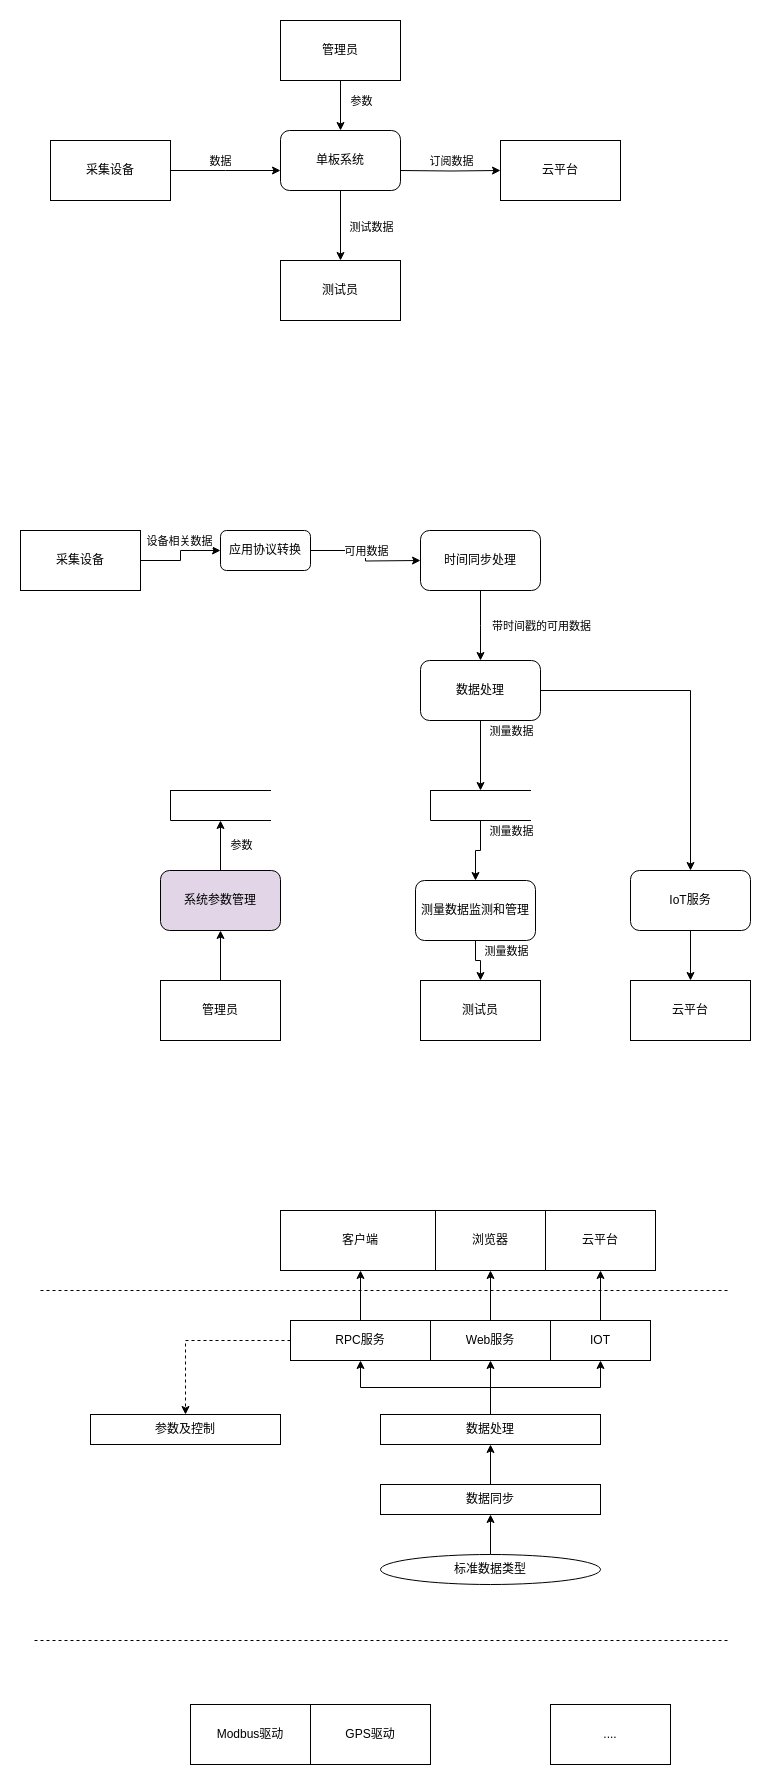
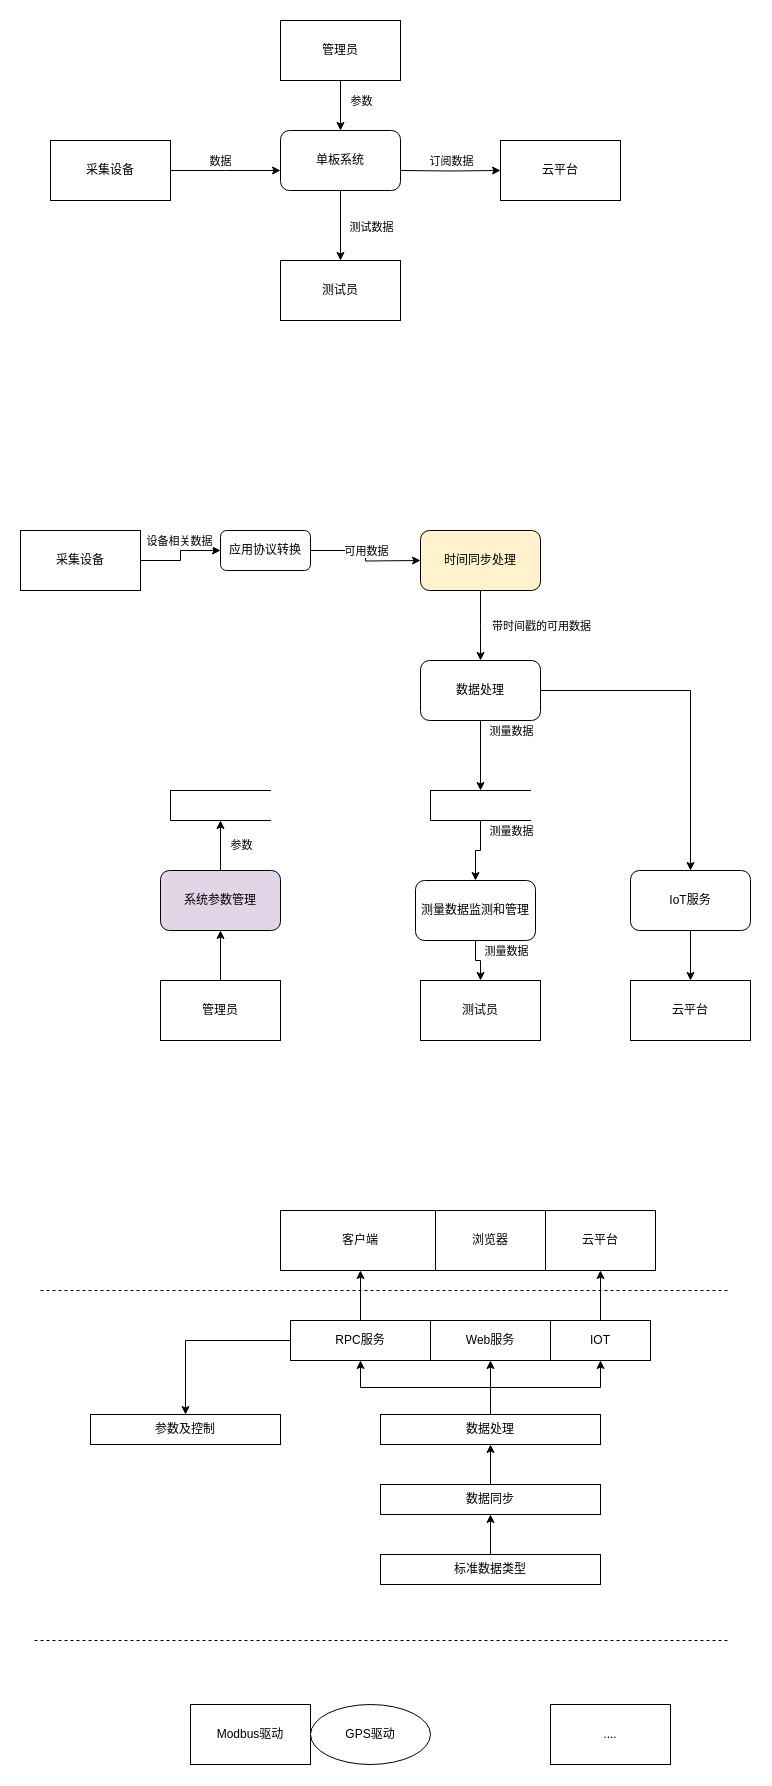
  <mxCell id="0" />
  <mxCell id="1" parent="0" />
  <mxCell id="2" value="" style="edgeStyle=orthogonalEdgeStyle;rounded=0;orthogonalLoop=1;jettySize=auto;html=1;" parent="1" source="4" edge="1"><mxGeometry relative="1" as="geometry"><mxPoint x="280" y="170" as="targetPoint" /></mxGeometry></mxCell>
  <mxCell id="3" value="数据" style="edgeLabel;html=1;align=center;verticalAlign=middle;resizable=0;points=[];" parent="2" vertex="1" connectable="0"><mxGeometry x="0.218" y="-1" relative="1" as="geometry"><mxPoint x="-17" y="-11" as="offset" /></mxGeometry></mxCell>
  <mxCell id="4" value="采集设备" style="rounded=0;whiteSpace=wrap;html=1;" parent="1" vertex="1"><mxGeometry x="50" y="140" width="120" height="60" as="geometry" /></mxCell>
  <mxCell id="5" value="" style="edgeStyle=orthogonalEdgeStyle;rounded=0;orthogonalLoop=1;jettySize=auto;html=1;exitX=0.5;exitY=1;exitDx=0;exitDy=0;" parent="1" source="25" target="9" edge="1"><mxGeometry relative="1" as="geometry"><mxPoint x="340" y="210" as="sourcePoint" /><Array as="points" /></mxGeometry></mxCell>
  <mxCell id="6" value="&lt;div&gt;测试数据&lt;/div&gt;" style="edgeLabel;html=1;align=center;verticalAlign=middle;resizable=0;points=[];" parent="5" vertex="1" connectable="0"><mxGeometry x="0.22" y="1" relative="1" as="geometry"><mxPoint x="29" y="-7" as="offset" /></mxGeometry></mxCell>
  <mxCell id="7" value="" style="edgeStyle=orthogonalEdgeStyle;rounded=0;orthogonalLoop=1;jettySize=auto;html=1;" parent="1" target="10" edge="1"><mxGeometry relative="1" as="geometry"><mxPoint x="400" y="170" as="sourcePoint" /></mxGeometry></mxCell>
  <mxCell id="8" value="订阅数据" style="edgeLabel;html=1;align=center;verticalAlign=middle;resizable=0;points=[];" parent="7" vertex="1" connectable="0"><mxGeometry x="0.25" y="2" relative="1" as="geometry"><mxPoint x="-12" y="-8" as="offset" /></mxGeometry></mxCell>
  <mxCell id="9" value="测试员" style="rounded=0;whiteSpace=wrap;html=1;" parent="1" vertex="1"><mxGeometry x="280" y="260" width="120" height="60" as="geometry" /></mxCell>
  <mxCell id="10" value="云平台" style="rounded=0;whiteSpace=wrap;html=1;" parent="1" vertex="1"><mxGeometry x="500" y="140" width="120" height="60" as="geometry" /></mxCell>
  <mxCell id="11" value="" style="edgeStyle=orthogonalEdgeStyle;rounded=0;orthogonalLoop=1;jettySize=auto;html=1;entryX=0;entryY=0.5;entryDx=0;entryDy=0;" parent="1" source="13" target="26" edge="1"><mxGeometry relative="1" as="geometry"><mxPoint x="240" y="560" as="targetPoint" /></mxGeometry></mxCell>
  <mxCell id="12" value="设备相关数据" style="edgeLabel;html=1;align=center;verticalAlign=middle;resizable=0;points=[];" parent="11" vertex="1" connectable="0"><mxGeometry x="0.218" y="-1" relative="1" as="geometry"><mxPoint x="-7" y="-11" as="offset" /></mxGeometry></mxCell>
  <mxCell id="13" value="采集设备" style="rounded=0;whiteSpace=wrap;html=1;" parent="1" vertex="1"><mxGeometry x="20" y="530" width="120" height="60" as="geometry" /></mxCell>
  <mxCell id="14" value="" style="edgeStyle=orthogonalEdgeStyle;rounded=0;orthogonalLoop=1;jettySize=auto;html=1;exitX=1;exitY=0.5;exitDx=0;exitDy=0;" parent="1" source="26" edge="1"><mxGeometry relative="1" as="geometry"><mxPoint x="360" y="560" as="sourcePoint" /><mxPoint x="420" y="560" as="targetPoint" /></mxGeometry></mxCell>
  <mxCell id="15" value="可用数据" style="edgeLabel;html=1;align=center;verticalAlign=middle;resizable=0;points=[];" parent="14" vertex="1" connectable="0"><mxGeometry x="0.192" relative="1" as="geometry"><mxPoint x="-6" y="-10" as="offset" /></mxGeometry></mxCell>
  <mxCell id="16" value="" style="edgeStyle=orthogonalEdgeStyle;rounded=0;orthogonalLoop=1;jettySize=auto;html=1;exitX=0.5;exitY=1;exitDx=0;exitDy=0;" parent="1" source="27" edge="1"><mxGeometry relative="1" as="geometry"><mxPoint x="480" y="600" as="sourcePoint" /><mxPoint x="480" y="660" as="targetPoint" /></mxGeometry></mxCell>
  <mxCell id="17" value="带时间戳的可用数据" style="edgeLabel;html=1;align=center;verticalAlign=middle;resizable=0;points=[];" parent="16" vertex="1" connectable="0"><mxGeometry x="0.162" y="1" relative="1" as="geometry"><mxPoint x="59" y="-5" as="offset" /></mxGeometry></mxCell>
  <mxCell id="18" value="测试员" style="rounded=0;whiteSpace=wrap;html=1;" parent="1" vertex="1"><mxGeometry x="420" y="980" width="120" height="60" as="geometry" /></mxCell>
  <mxCell id="19" value="云平台" style="rounded=0;whiteSpace=wrap;html=1;" parent="1" vertex="1"><mxGeometry x="630" y="980" width="120" height="60" as="geometry" /></mxCell>
  <mxCell id="20" value="" style="edgeStyle=orthogonalEdgeStyle;rounded=0;orthogonalLoop=1;jettySize=auto;html=1;" parent="1" source="22" target="34" edge="1"><mxGeometry relative="1" as="geometry" /></mxCell>
  <mxCell id="21" value="测量数据" style="edgeLabel;html=1;align=center;verticalAlign=middle;resizable=0;points=[];" parent="20" vertex="1" connectable="0"><mxGeometry x="-0.682" relative="1" as="geometry"><mxPoint x="30" as="offset" /></mxGeometry></mxCell>
  <mxCell id="22" value="" style="html=1;dashed=0;whitespace=wrap;shape=partialRectangle;right=0;" parent="1" vertex="1"><mxGeometry x="430" y="790" width="100" height="30" as="geometry" /></mxCell>
  <mxCell id="23" value="" style="edgeStyle=orthogonalEdgeStyle;rounded=0;orthogonalLoop=1;jettySize=auto;html=1;exitX=0.5;exitY=1;exitDx=0;exitDy=0;" parent="1" source="34" target="18" edge="1"><mxGeometry relative="1" as="geometry"><mxPoint x="480" y="1020" as="sourcePoint" /></mxGeometry></mxCell>
  <mxCell id="24" value="测量数据" style="edgeLabel;html=1;align=center;verticalAlign=middle;resizable=0;points=[];" parent="23" vertex="1" connectable="0"><mxGeometry x="-0.765" relative="1" as="geometry"><mxPoint x="30" y="5" as="offset" /></mxGeometry></mxCell>
  <mxCell id="25" value="单板系统" style="rounded=1;whiteSpace=wrap;html=1;" parent="1" vertex="1"><mxGeometry x="280" y="130" width="120" height="60" as="geometry" /></mxCell>
  <mxCell id="26" value="应用协议转换" style="rounded=1;whiteSpace=wrap;html=1;" parent="1" vertex="1"><mxGeometry x="220" y="530" width="90" height="40" as="geometry" /></mxCell>
- <mxCell id="27" value="时间同步处理" style="rounded=1;whiteSpace=wrap;html=1;" parent="1" vertex="1"><mxGeometry x="420" y="530" width="120" height="60" as="geometry" /></mxCell>
+ <mxCell id="27" value="时间同步处理" style="rounded=1;whiteSpace=wrap;html=1;fillColor=#fff2cc;" parent="1" vertex="1"><mxGeometry x="420" y="530" width="120" height="60" as="geometry" /></mxCell>
  <mxCell id="28" value="" style="edgeStyle=orthogonalEdgeStyle;rounded=0;orthogonalLoop=1;jettySize=auto;html=1;" parent="1" source="31" target="22" edge="1"><mxGeometry relative="1" as="geometry" /></mxCell>
  <mxCell id="29" value="测量数据" style="edgeLabel;html=1;align=center;verticalAlign=middle;resizable=0;points=[];" parent="28" vertex="1" connectable="0"><mxGeometry x="-0.718" y="4" relative="1" as="geometry"><mxPoint x="26" as="offset" /></mxGeometry></mxCell>
  <mxCell id="30" style="edgeStyle=orthogonalEdgeStyle;rounded=0;orthogonalLoop=1;jettySize=auto;html=1;entryX=0.5;entryY=0;entryDx=0;entryDy=0;" parent="1" source="31" target="33" edge="1"><mxGeometry relative="1" as="geometry" /></mxCell>
  <mxCell id="31" value="数据处理" style="rounded=1;whiteSpace=wrap;html=1;" parent="1" vertex="1"><mxGeometry x="420" y="660" width="120" height="60" as="geometry" /></mxCell>
  <mxCell id="32" value="" style="edgeStyle=orthogonalEdgeStyle;rounded=0;orthogonalLoop=1;jettySize=auto;html=1;" parent="1" source="33" target="19" edge="1"><mxGeometry relative="1" as="geometry" /></mxCell>
  <mxCell id="33" value="IoT服务" style="rounded=1;whiteSpace=wrap;html=1;" parent="1" vertex="1"><mxGeometry x="630" y="870" width="120" height="60" as="geometry" /></mxCell>
  <mxCell id="34" value="测量数据监测和管理" style="rounded=1;whiteSpace=wrap;html=1;" parent="1" vertex="1"><mxGeometry x="415" y="880" width="120" height="60" as="geometry" /></mxCell>
  <mxCell id="35" style="edgeStyle=orthogonalEdgeStyle;rounded=0;orthogonalLoop=1;jettySize=auto;html=1;entryX=0.5;entryY=1;entryDx=0;entryDy=0;" parent="1" source="37" target="40" edge="1"><mxGeometry relative="1" as="geometry" /></mxCell>
  <mxCell id="36" value="参数" style="edgeLabel;html=1;align=center;verticalAlign=middle;resizable=0;points=[];" parent="35" vertex="1" connectable="0"><mxGeometry x="0.7" y="-1" relative="1" as="geometry"><mxPoint x="19" y="17" as="offset" /></mxGeometry></mxCell>
  <mxCell id="37" value="系统参数管理" style="rounded=1;whiteSpace=wrap;html=1;fillColor=#e1d5e7;" parent="1" vertex="1"><mxGeometry x="160" y="870" width="120" height="60" as="geometry" /></mxCell>
  <mxCell id="38" value="" style="edgeStyle=orthogonalEdgeStyle;rounded=0;orthogonalLoop=1;jettySize=auto;html=1;" parent="1" source="39" target="37" edge="1"><mxGeometry relative="1" as="geometry" /></mxCell>
  <mxCell id="39" value="管理员" style="rounded=0;whiteSpace=wrap;html=1;" parent="1" vertex="1"><mxGeometry x="160" y="980" width="120" height="60" as="geometry" /></mxCell>
  <mxCell id="40" value="" style="html=1;dashed=0;whitespace=wrap;shape=partialRectangle;right=0;" parent="1" vertex="1"><mxGeometry x="170" y="790" width="100" height="30" as="geometry" /></mxCell>
  <mxCell id="41" value="" style="edgeStyle=orthogonalEdgeStyle;rounded=0;orthogonalLoop=1;jettySize=auto;html=1;" parent="1" source="43" target="25" edge="1"><mxGeometry relative="1" as="geometry" /></mxCell>
  <mxCell id="42" value="参数" style="edgeLabel;html=1;align=center;verticalAlign=middle;resizable=0;points=[];" parent="41" vertex="1" connectable="0"><mxGeometry x="-0.733" y="1" relative="1" as="geometry"><mxPoint x="19" y="13" as="offset" /></mxGeometry></mxCell>
  <mxCell id="43" value="管理员" style="rounded=0;whiteSpace=wrap;html=1;" parent="1" vertex="1"><mxGeometry x="280" y="20" width="120" height="60" as="geometry" /></mxCell>
  <mxCell id="44" value="" style="edgeStyle=orthogonalEdgeStyle;rounded=0;orthogonalLoop=1;jettySize=auto;html=1;entryX=0.5;entryY=1;entryDx=0;entryDy=0;" edge="1" parent="1" source="45" target="50"><mxGeometry relative="1" as="geometry" /></mxCell>
- <mxCell id="45" value="标准数据类型" style="ellipse;whiteSpace=wrap;html=1;" vertex="1" parent="1"><mxGeometry x="380" y="1554" width="220" height="30" as="geometry" /></mxCell>
+ <mxCell id="45" value="标准数据类型" style="rounded=0;whiteSpace=wrap;html=1;" vertex="1" parent="1"><mxGeometry x="380" y="1554" width="220" height="30" as="geometry" /></mxCell>
  <mxCell id="46" value="Modbus驱动" style="rounded=0;whiteSpace=wrap;html=1;" vertex="1" parent="1"><mxGeometry x="190" y="1704" width="120" height="60" as="geometry" /></mxCell>
- <mxCell id="47" value="GPS驱动" style="rounded=0;whiteSpace=wrap;html=1;" vertex="1" parent="1"><mxGeometry x="310" y="1704" width="120" height="60" as="geometry" /></mxCell>
+ <mxCell id="47" value="GPS驱动" style="ellipse;whiteSpace=wrap;html=1;" vertex="1" parent="1"><mxGeometry x="310" y="1704" width="120" height="60" as="geometry" /></mxCell>
  <mxCell id="48" value="...." style="rounded=0;whiteSpace=wrap;html=1;" vertex="1" parent="1"><mxGeometry x="550" y="1704" width="120" height="60" as="geometry" /></mxCell>
  <mxCell id="49" value="" style="edgeStyle=orthogonalEdgeStyle;rounded=0;orthogonalLoop=1;jettySize=auto;html=1;" edge="1" parent="1" source="50" target="54"><mxGeometry relative="1" as="geometry" /></mxCell>
  <mxCell id="50" value="数据同步" style="rounded=0;whiteSpace=wrap;html=1;" vertex="1" parent="1"><mxGeometry x="380" y="1484" width="220" height="30" as="geometry" /></mxCell>
  <mxCell id="51" value="" style="edgeStyle=orthogonalEdgeStyle;rounded=0;orthogonalLoop=1;jettySize=auto;html=1;" edge="1" parent="1" source="54" target="58"><mxGeometry relative="1" as="geometry" /></mxCell>
  <mxCell id="52" style="edgeStyle=orthogonalEdgeStyle;rounded=0;orthogonalLoop=1;jettySize=auto;html=1;" edge="1" parent="1" source="54" target="56"><mxGeometry relative="1" as="geometry" /></mxCell>
  <mxCell id="53" style="edgeStyle=orthogonalEdgeStyle;rounded=0;orthogonalLoop=1;jettySize=auto;html=1;entryX=0.5;entryY=1;entryDx=0;entryDy=0;" edge="1" parent="1" source="54" target="61"><mxGeometry relative="1" as="geometry" /></mxCell>
  <mxCell id="54" value="数据处理" style="rounded=0;whiteSpace=wrap;html=1;" vertex="1" parent="1"><mxGeometry x="380" y="1414" width="220" height="30" as="geometry" /></mxCell>
- <mxCell id="55" value="" style="edgeStyle=orthogonalEdgeStyle;rounded=0;orthogonalLoop=1;jettySize=auto;html=1;" edge="1" parent="1" source="56" target="63"><mxGeometry relative="1" as="geometry" /></mxCell>
  <mxCell id="56" value="Web服务" style="rounded=0;whiteSpace=wrap;html=1;" vertex="1" parent="1"><mxGeometry x="430" y="1320" width="120" height="40" as="geometry" /></mxCell>
  <mxCell id="57" value="" style="edgeStyle=orthogonalEdgeStyle;rounded=0;orthogonalLoop=1;jettySize=auto;html=1;" edge="1" parent="1" source="58" target="64"><mxGeometry relative="1" as="geometry" /></mxCell>
  <mxCell id="58" value="IOT" style="rounded=0;whiteSpace=wrap;html=1;" vertex="1" parent="1"><mxGeometry x="550" y="1320" width="100" height="40" as="geometry" /></mxCell>
  <mxCell id="59" value="" style="edgeStyle=orthogonalEdgeStyle;rounded=0;orthogonalLoop=1;jettySize=auto;html=1;" edge="1" parent="1" source="61" target="62"><mxGeometry relative="1" as="geometry" /></mxCell>
- <mxCell id="60" style="edgeStyle=orthogonalEdgeStyle;rounded=0;orthogonalLoop=1;jettySize=auto;html=1;dashed=1;" edge="1" parent="1" source="61" target="65"><mxGeometry relative="1" as="geometry"><Array as="points"><mxPoint x="185" y="1340" /></Array></mxGeometry></mxCell>
+ <mxCell id="60" style="edgeStyle=orthogonalEdgeStyle;rounded=0;orthogonalLoop=1;jettySize=auto;html=1;" edge="1" parent="1" source="61" target="65"><mxGeometry relative="1" as="geometry"><Array as="points"><mxPoint x="185" y="1340" /></Array></mxGeometry></mxCell>
  <mxCell id="61" value="RPC服务" style="rounded=0;whiteSpace=wrap;html=1;" vertex="1" parent="1"><mxGeometry x="290" y="1320" width="140" height="40" as="geometry" /></mxCell>
  <mxCell id="62" value="客户端" style="rounded=0;whiteSpace=wrap;html=1;" vertex="1" parent="1"><mxGeometry x="280" y="1210" width="160" height="60" as="geometry" /></mxCell>
  <mxCell id="63" value="浏览器" style="rounded=0;whiteSpace=wrap;html=1;" vertex="1" parent="1"><mxGeometry x="435" y="1210" width="110" height="60" as="geometry" /></mxCell>
  <mxCell id="64" value="云平台" style="rounded=0;whiteSpace=wrap;html=1;" vertex="1" parent="1"><mxGeometry x="545" y="1210" width="110" height="60" as="geometry" /></mxCell>
  <mxCell id="65" value="参数及控制" style="rounded=0;whiteSpace=wrap;html=1;" vertex="1" parent="1"><mxGeometry x="90" y="1414" width="190" height="30" as="geometry" /></mxCell>
  <mxCell id="66" value="" style="endArrow=none;dashed=1;html=1;" edge="1" parent="1"><mxGeometry width="50" height="50" relative="1" as="geometry"><mxPoint x="34" y="1640" as="sourcePoint" /><mxPoint x="730" y="1640" as="targetPoint" /></mxGeometry></mxCell>
  <mxCell id="67" value="" style="endArrow=none;dashed=1;html=1;" edge="1" parent="1"><mxGeometry width="50" height="50" relative="1" as="geometry"><mxPoint x="40" y="1290" as="sourcePoint" /><mxPoint x="730" y="1290" as="targetPoint" /></mxGeometry></mxCell>
